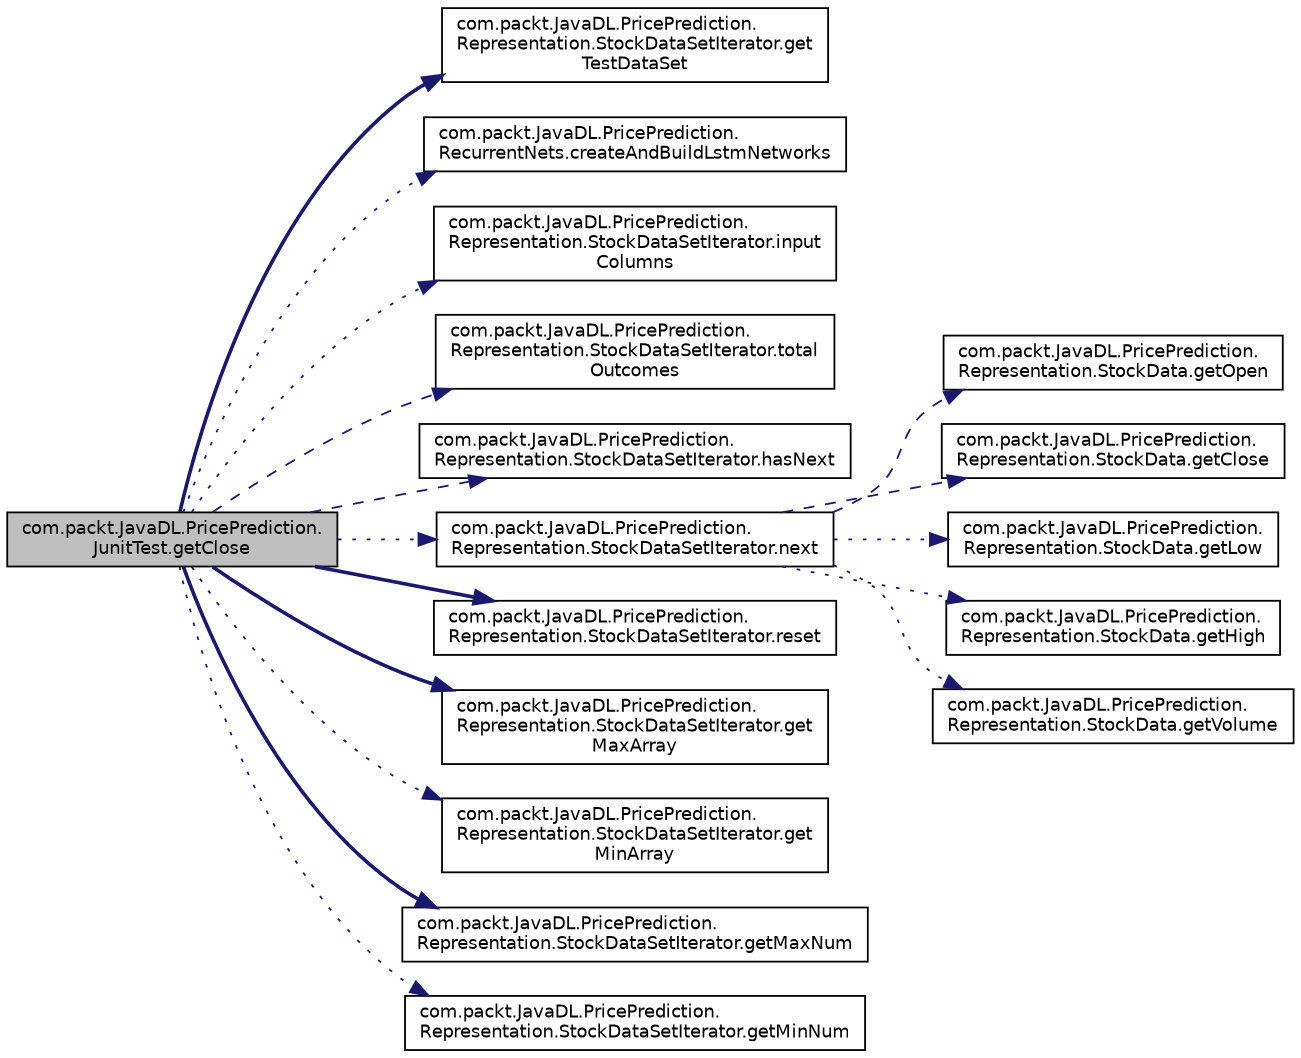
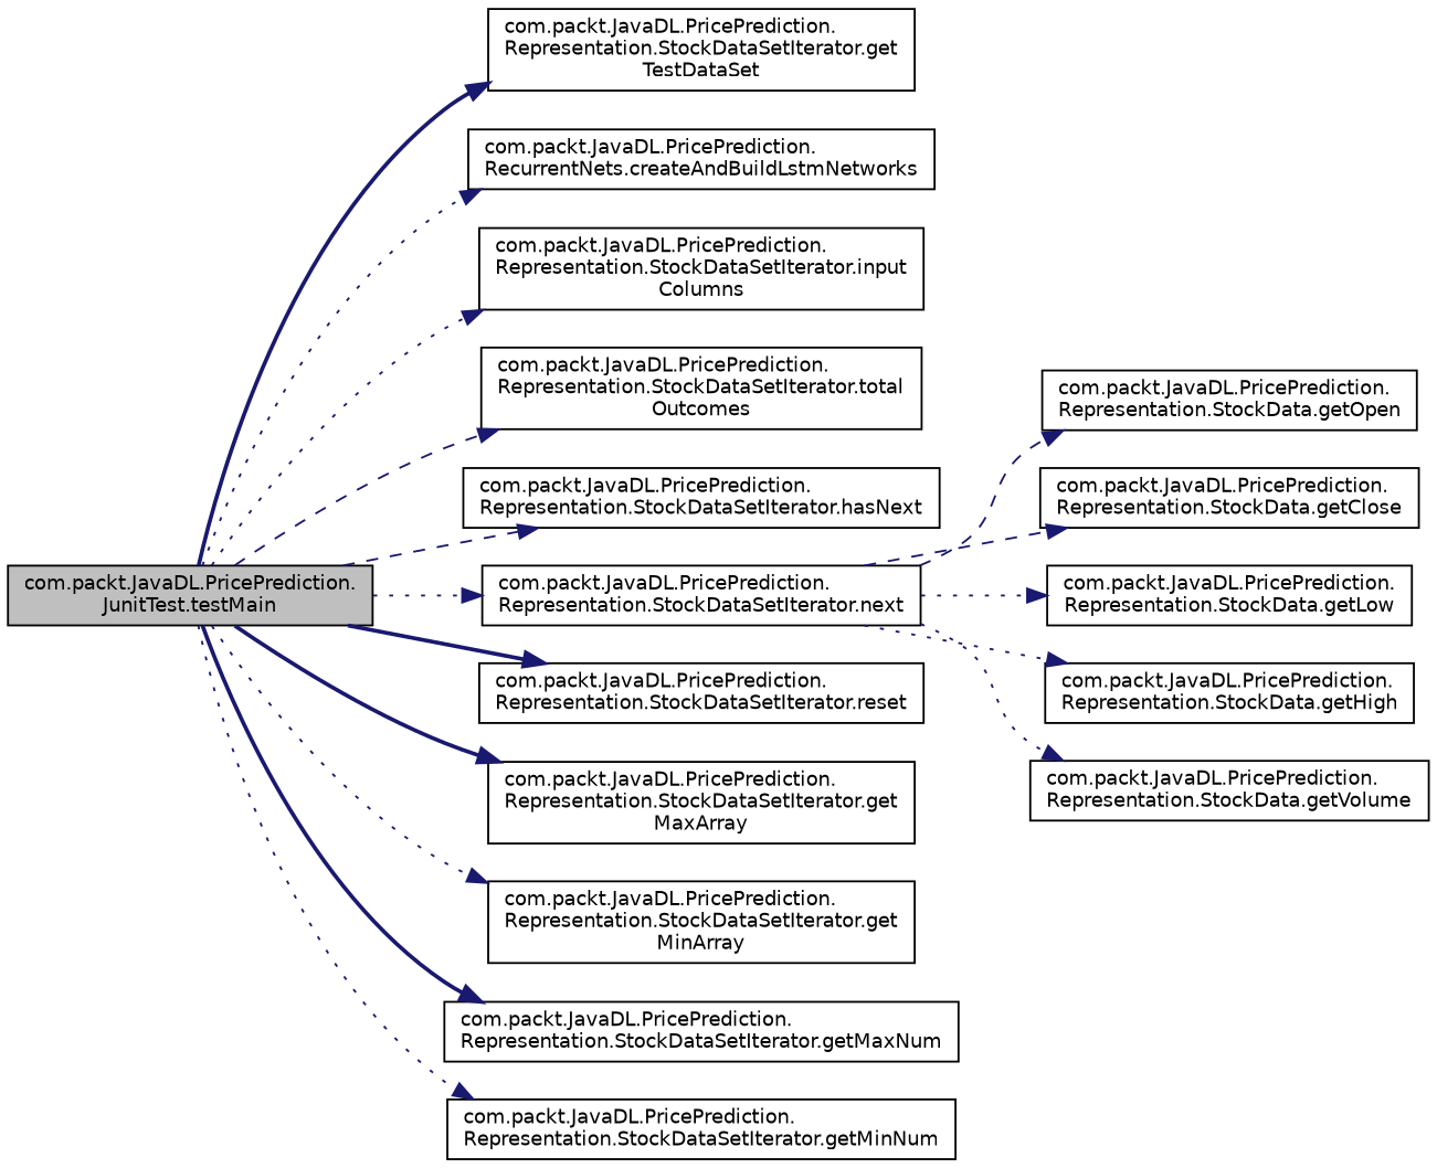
  digraph {
    rankdir=LR
    fontname="DejaVu Sans"
    node [color=black fillcolor=white fontname="DejaVu Sans" fontsize=10 shape=record style=filled]
    edge [color=midnightblue fontname="DejaVu Sans" fontsize=10 labelfontname=Helvetica labelfontsize=10 style=dotted]
-   n1 [fillcolor=grey75 fontcolor=black height=0.2 label="com.packt.JavaDL.PricePrediction.\lJunitTest.getClose" width=0.4]
+   n1 [fillcolor=grey75 fontcolor=black height=0.2 label="com.packt.JavaDL.PricePrediction.\lJunitTest.testMain" width=0.4]
    n2 [height=0.2 label="com.packt.JavaDL.PricePrediction.\lRepresentation.StockDataSetIterator.get\lTestDataSet" width=0.4]
    n3 [height=0.2 label="com.packt.JavaDL.PricePrediction.\lRecurrentNets.createAndBuildLstmNetworks" width=0.4]
    n4 [height=0.2 label="com.packt.JavaDL.PricePrediction.\lRepresentation.StockDataSetIterator.input\lColumns" width=0.4]
    n5 [height=0.2 label="com.packt.JavaDL.PricePrediction.\lRepresentation.StockDataSetIterator.total\lOutcomes" width=0.4]
    n6 [height=0.2 label="com.packt.JavaDL.PricePrediction.\lRepresentation.StockDataSetIterator.hasNext" width=0.4]
    n7 [height=0.2 label="com.packt.JavaDL.PricePrediction.\lRepresentation.StockDataSetIterator.next" width=0.4]
    n8 [height=0.2 label="com.packt.JavaDL.PricePrediction.\lRepresentation.StockDataSetIterator.reset" width=0.4]
    n9 [height=0.2 label="com.packt.JavaDL.PricePrediction.\lRepresentation.StockDataSetIterator.get\lMaxArray" width=0.4]
    n10 [height=0.2 label="com.packt.JavaDL.PricePrediction.\lRepresentation.StockDataSetIterator.get\lMinArray" width=0.4]
    n11 [height=0.2 label="com.packt.JavaDL.PricePrediction.\lRepresentation.StockDataSetIterator.getMaxNum" width=0.4]
    n12 [height=0.2 label="com.packt.JavaDL.PricePrediction.\lRepresentation.StockDataSetIterator.getMinNum" width=0.4]
    n13 [height=0.2 label="com.packt.JavaDL.PricePrediction.\lRepresentation.StockData.getOpen" width=0.4]
    n14 [height=0.2 label="com.packt.JavaDL.PricePrediction.\lRepresentation.StockData.getClose" width=0.4]
    n15 [height=0.2 label="com.packt.JavaDL.PricePrediction.\lRepresentation.StockData.getLow" width=0.4]
    n16 [height=0.2 label="com.packt.JavaDL.PricePrediction.\lRepresentation.StockData.getHigh" width=0.4]
    n17 [height=0.2 label="com.packt.JavaDL.PricePrediction.\lRepresentation.StockData.getVolume" width=0.4]
    n1 -> n2 [style=bold]
    n1 -> n3
    n1 -> n4
    n1 -> n5 [style=dashed]
    n1 -> n6 [style=dashed]
    n1 -> n7
    n1 -> n8 [style=bold]
    n1 -> n9 [style=bold]
    n1 -> n10
    n1 -> n11 [style=bold]
    n1 -> n12
    n7 -> n13 [style=dashed]
    n7 -> n14 [style=dashed]
    n7 -> n15
    n7 -> n16
    n7 -> n17
  }
